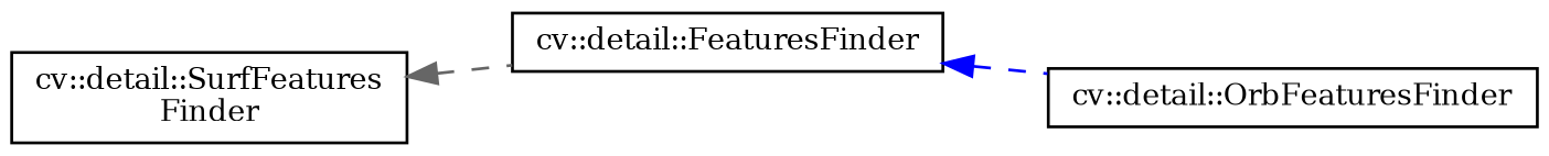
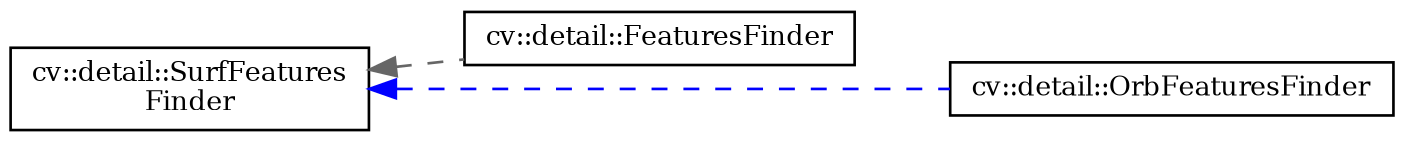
  digraph {
    fontname="DejaVu Serif"
    rankdir=LR
    node [color=black fillcolor=white fontname="DejaVu Serif" fontsize=10 shape=record style=filled]
    edge [dir=back fontname="DejaVu Serif" fontsize=10 labelfontname=Helvetica labelfontsize=10 style=dashed]
    n1 [height=0.2 label="cv::detail::FeaturesFinder" width=0.4]
    n2 [height=0.2 label="cv::detail::OrbFeaturesFinder" width=0.4]
    n3 [height=0.2 label="cv::detail::SurfFeatures\lFinder" width=0.4]
-   n1 -> n2 [color=blue]
+   n3 -> n2 [color=blue]
    n3 -> n1 [color=gray40]
  }
